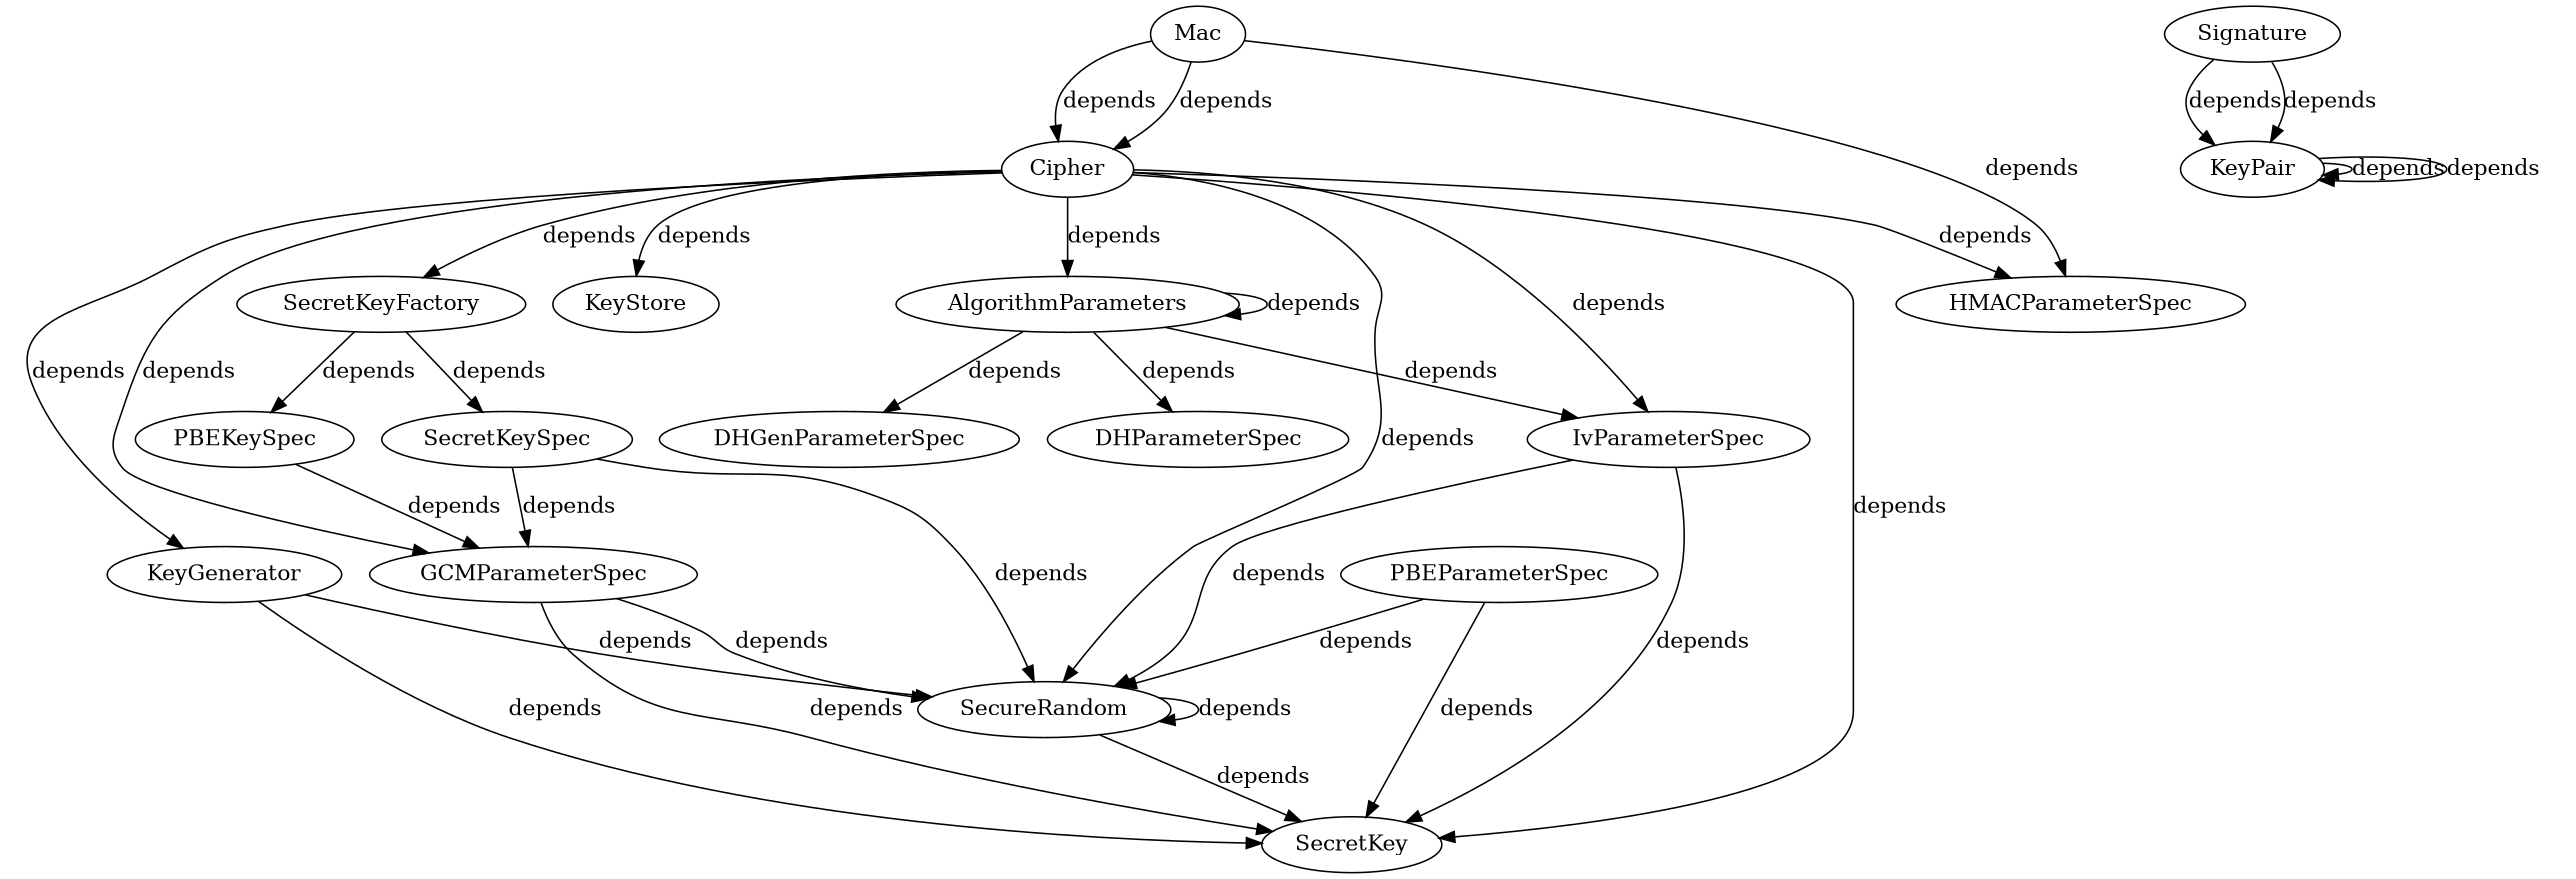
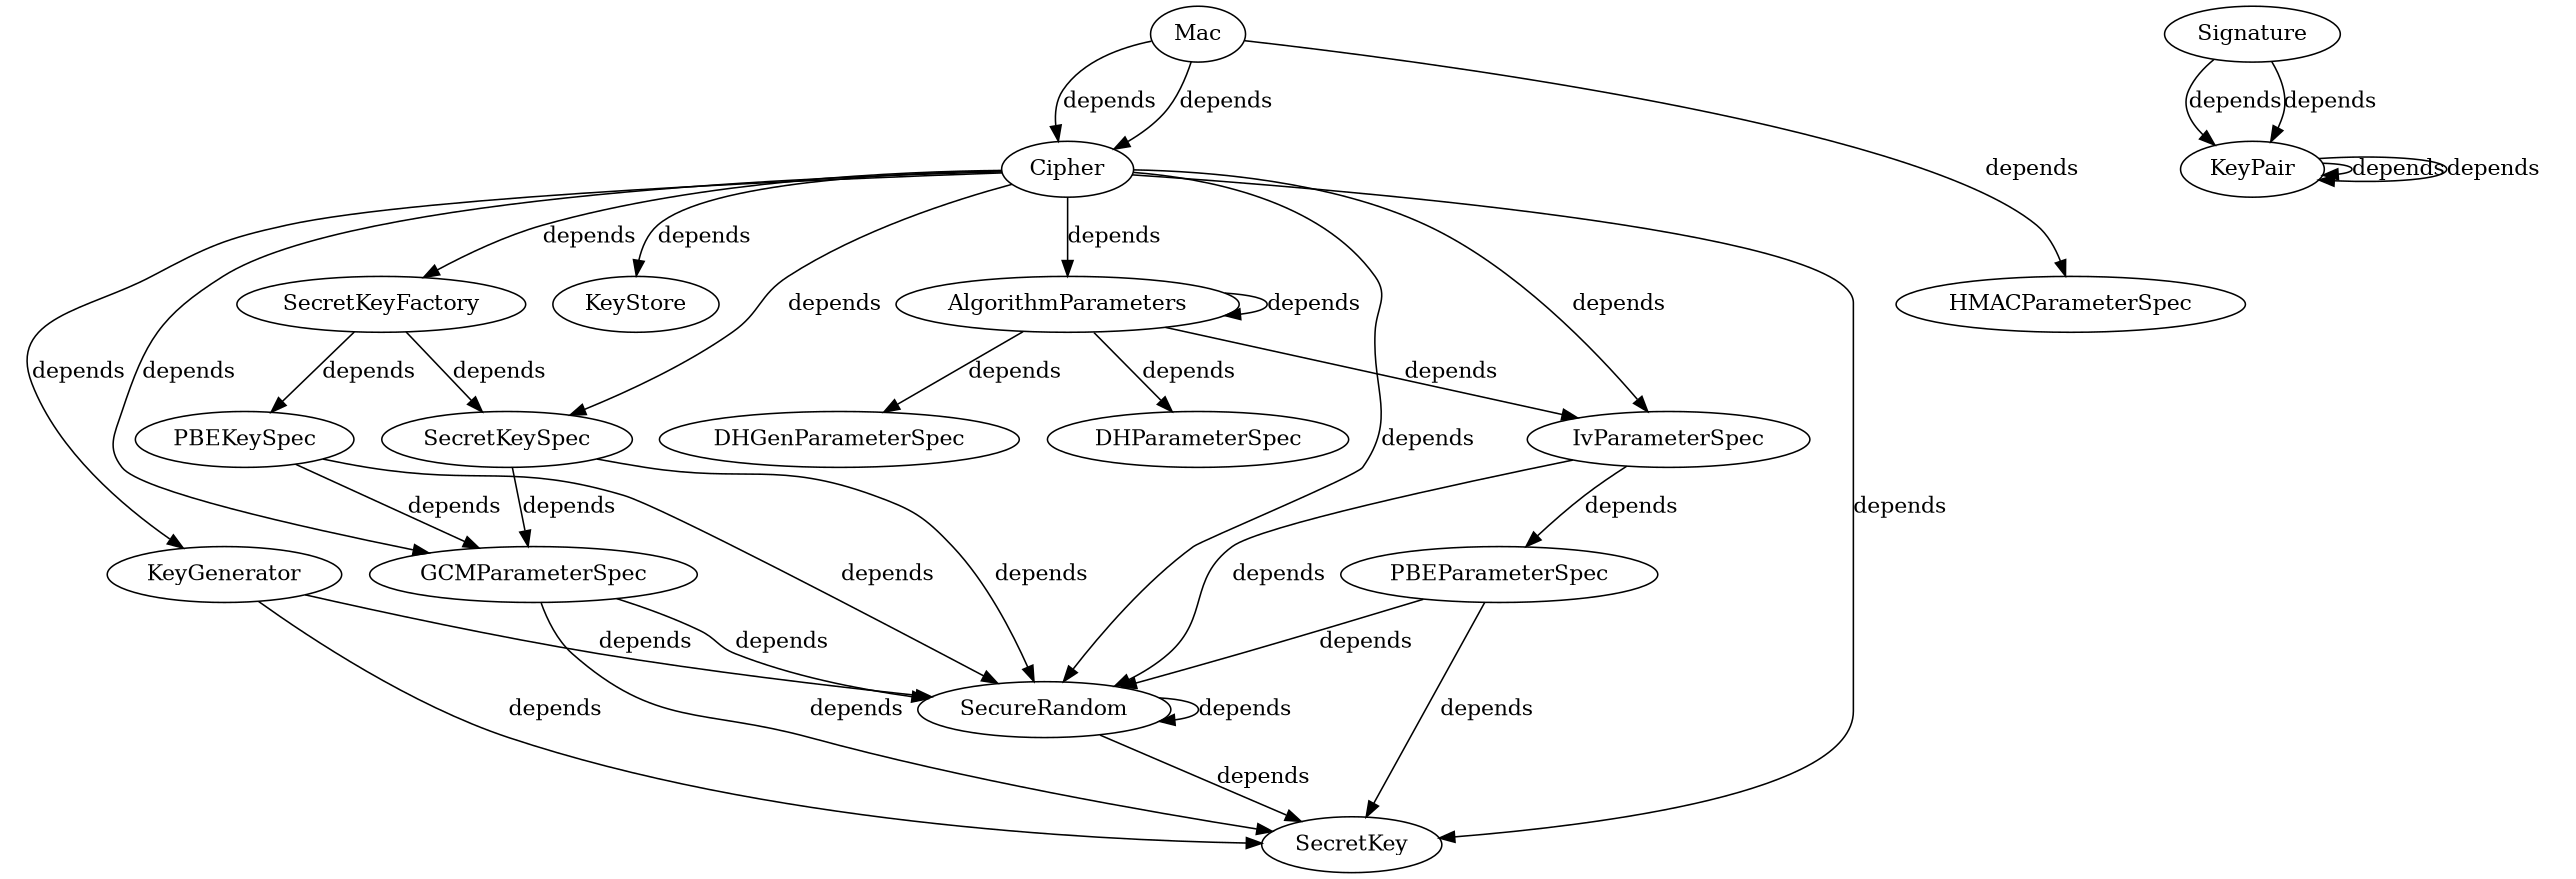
  digraph {
    AlgorithmParameters
    IvParameterSpec
    DHGenParameterSpec
    DHParameterSpec
    SecretKey
    SecureRandom
    Cipher
    SecretKeySpec
    KeyGenerator
    KeyStore
    SecretKeyFactory
    GCMParameterSpec
    PBEKeySpec
    Mac
    HMACParameterSpec
    KeyPair
    PBEParameterSpec
    Signature
    AlgorithmParameters -> AlgorithmParameters [label=depends]
    AlgorithmParameters -> IvParameterSpec [label=depends]
    AlgorithmParameters -> DHGenParameterSpec [label=depends]
    AlgorithmParameters -> DHParameterSpec [label=depends]
-   IvParameterSpec -> SecretKey [label=depends]
+   IvParameterSpec -> PBEParameterSpec [label=depends]
    IvParameterSpec -> SecureRandom [label=depends]
    SecureRandom -> SecretKey [label=depends]
    SecureRandom -> SecureRandom [label=depends]
    Cipher -> AlgorithmParameters [label=depends]
    Cipher -> IvParameterSpec [label=depends]
    Cipher -> SecretKey [label=depends]
    Cipher -> SecureRandom [label=depends]
-   Cipher -> HMACParameterSpec [label=depends]
+   Cipher -> SecretKeySpec [label=depends]
    Cipher -> KeyGenerator [label=depends]
    Cipher -> KeyStore [label=depends]
    Cipher -> SecretKeyFactory [label=depends]
    Cipher -> GCMParameterSpec [label=depends]
    SecretKeySpec -> SecureRandom [label=depends]
    SecretKeySpec -> GCMParameterSpec [label=depends]
    KeyGenerator -> SecretKey [label=depends]
    KeyGenerator -> SecureRandom [label=depends]
    SecretKeyFactory -> SecretKeySpec [label=depends]
    SecretKeyFactory -> PBEKeySpec [label=depends]
    GCMParameterSpec -> SecretKey [label=depends]
    GCMParameterSpec -> SecureRandom [label=depends]
+   PBEKeySpec -> SecureRandom [label=depends]
    PBEKeySpec -> GCMParameterSpec [label=depends]
    Mac -> Cipher [label=depends]
    Mac -> Cipher [label=depends]
    Mac -> HMACParameterSpec [label=depends]
    KeyPair -> KeyPair [label=depends]
    KeyPair -> KeyPair [label=depends]
    PBEParameterSpec -> SecretKey [label=depends]
    PBEParameterSpec -> SecureRandom [label=depends]
    Signature -> KeyPair [label=depends]
    Signature -> KeyPair [label=depends]
  }
